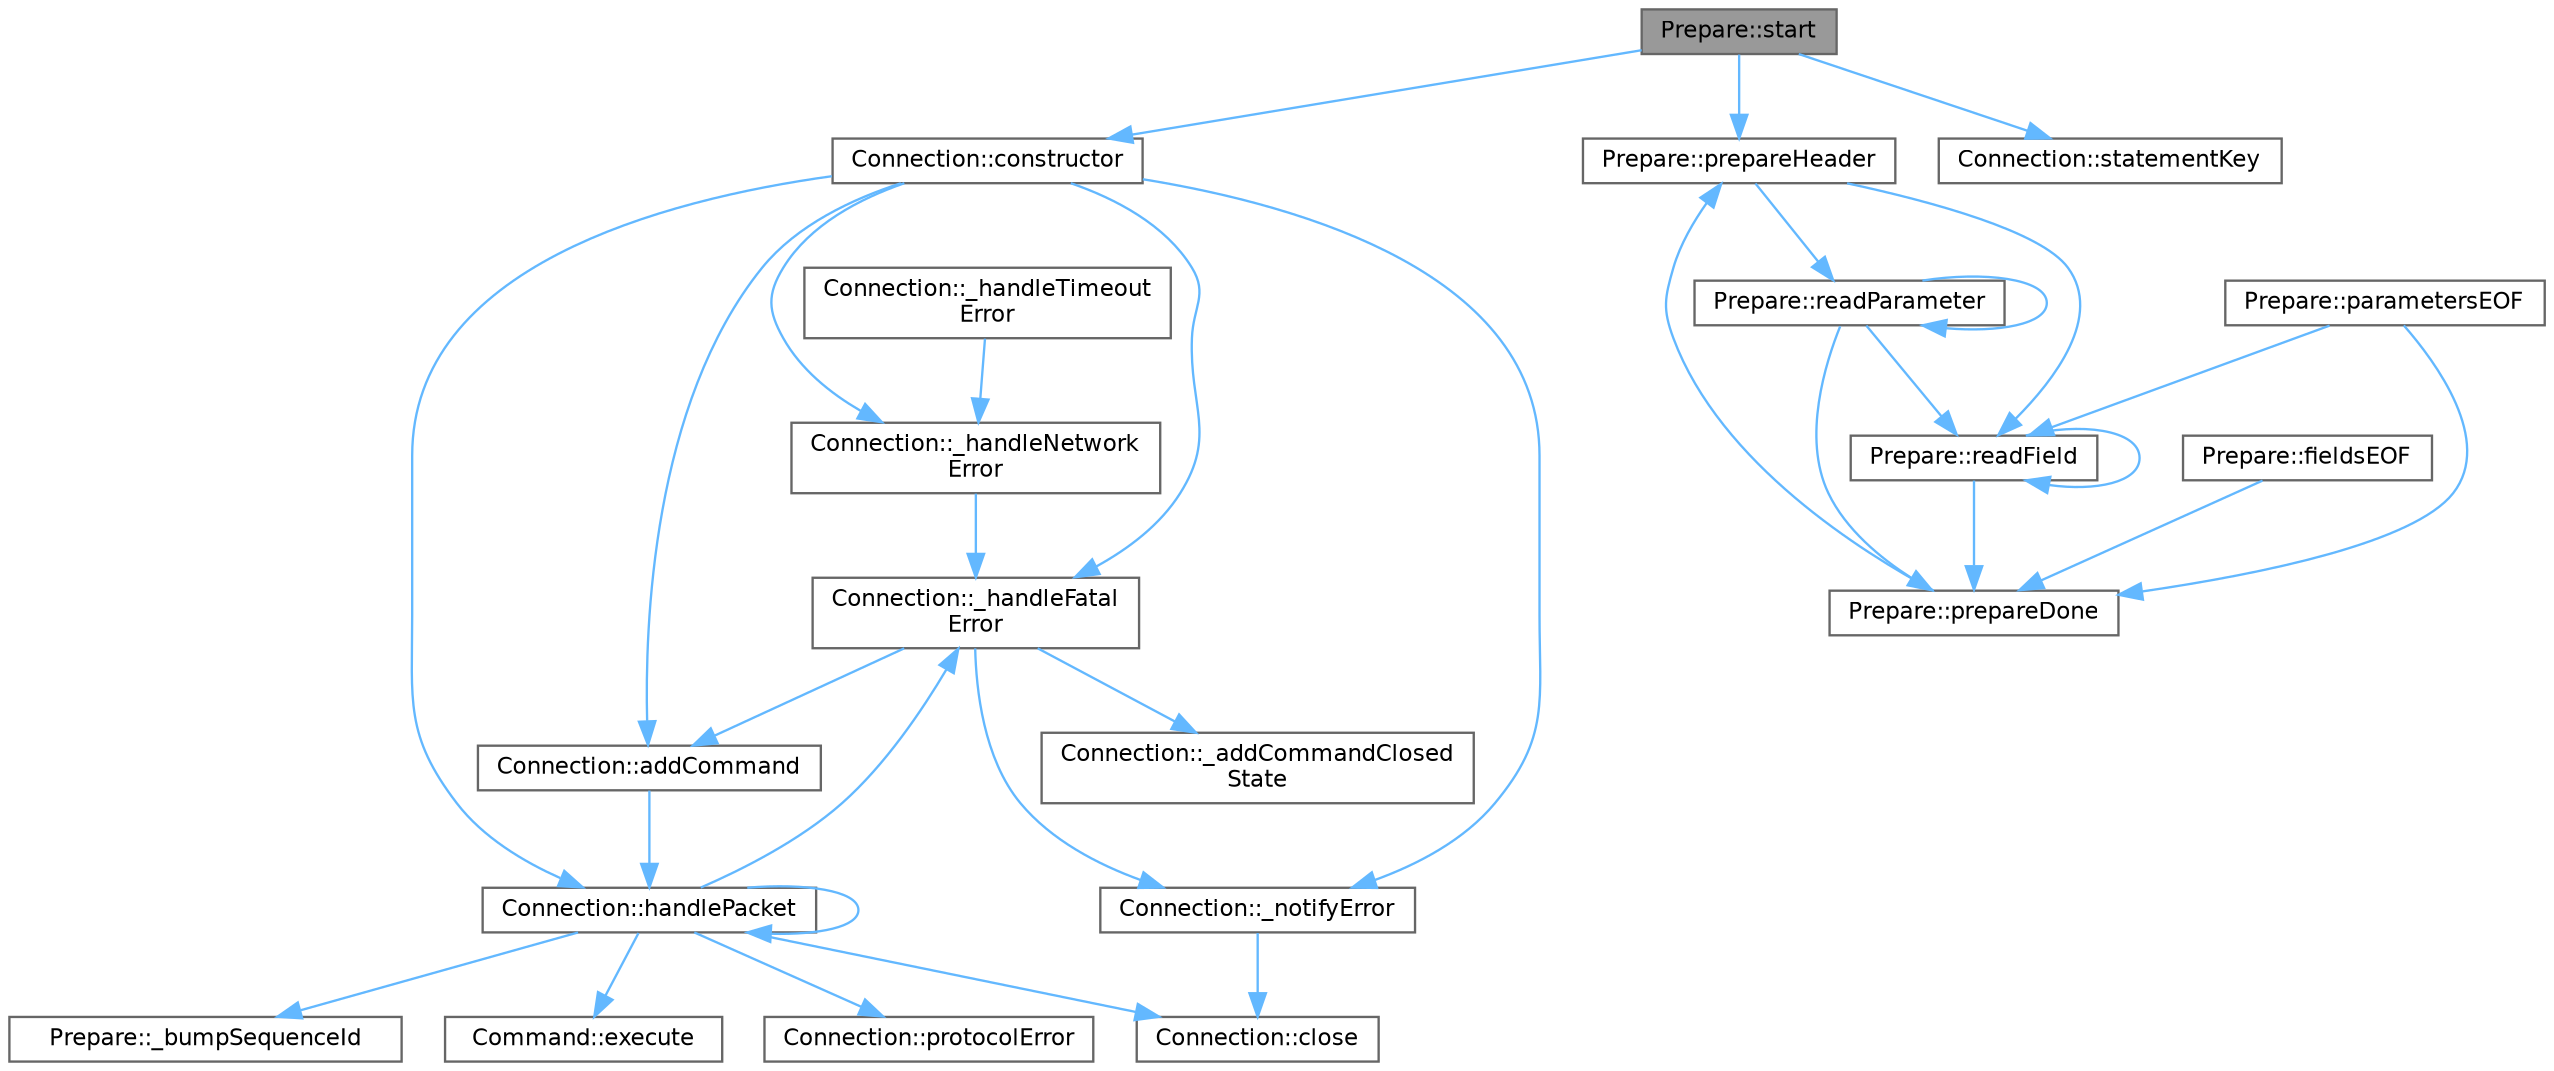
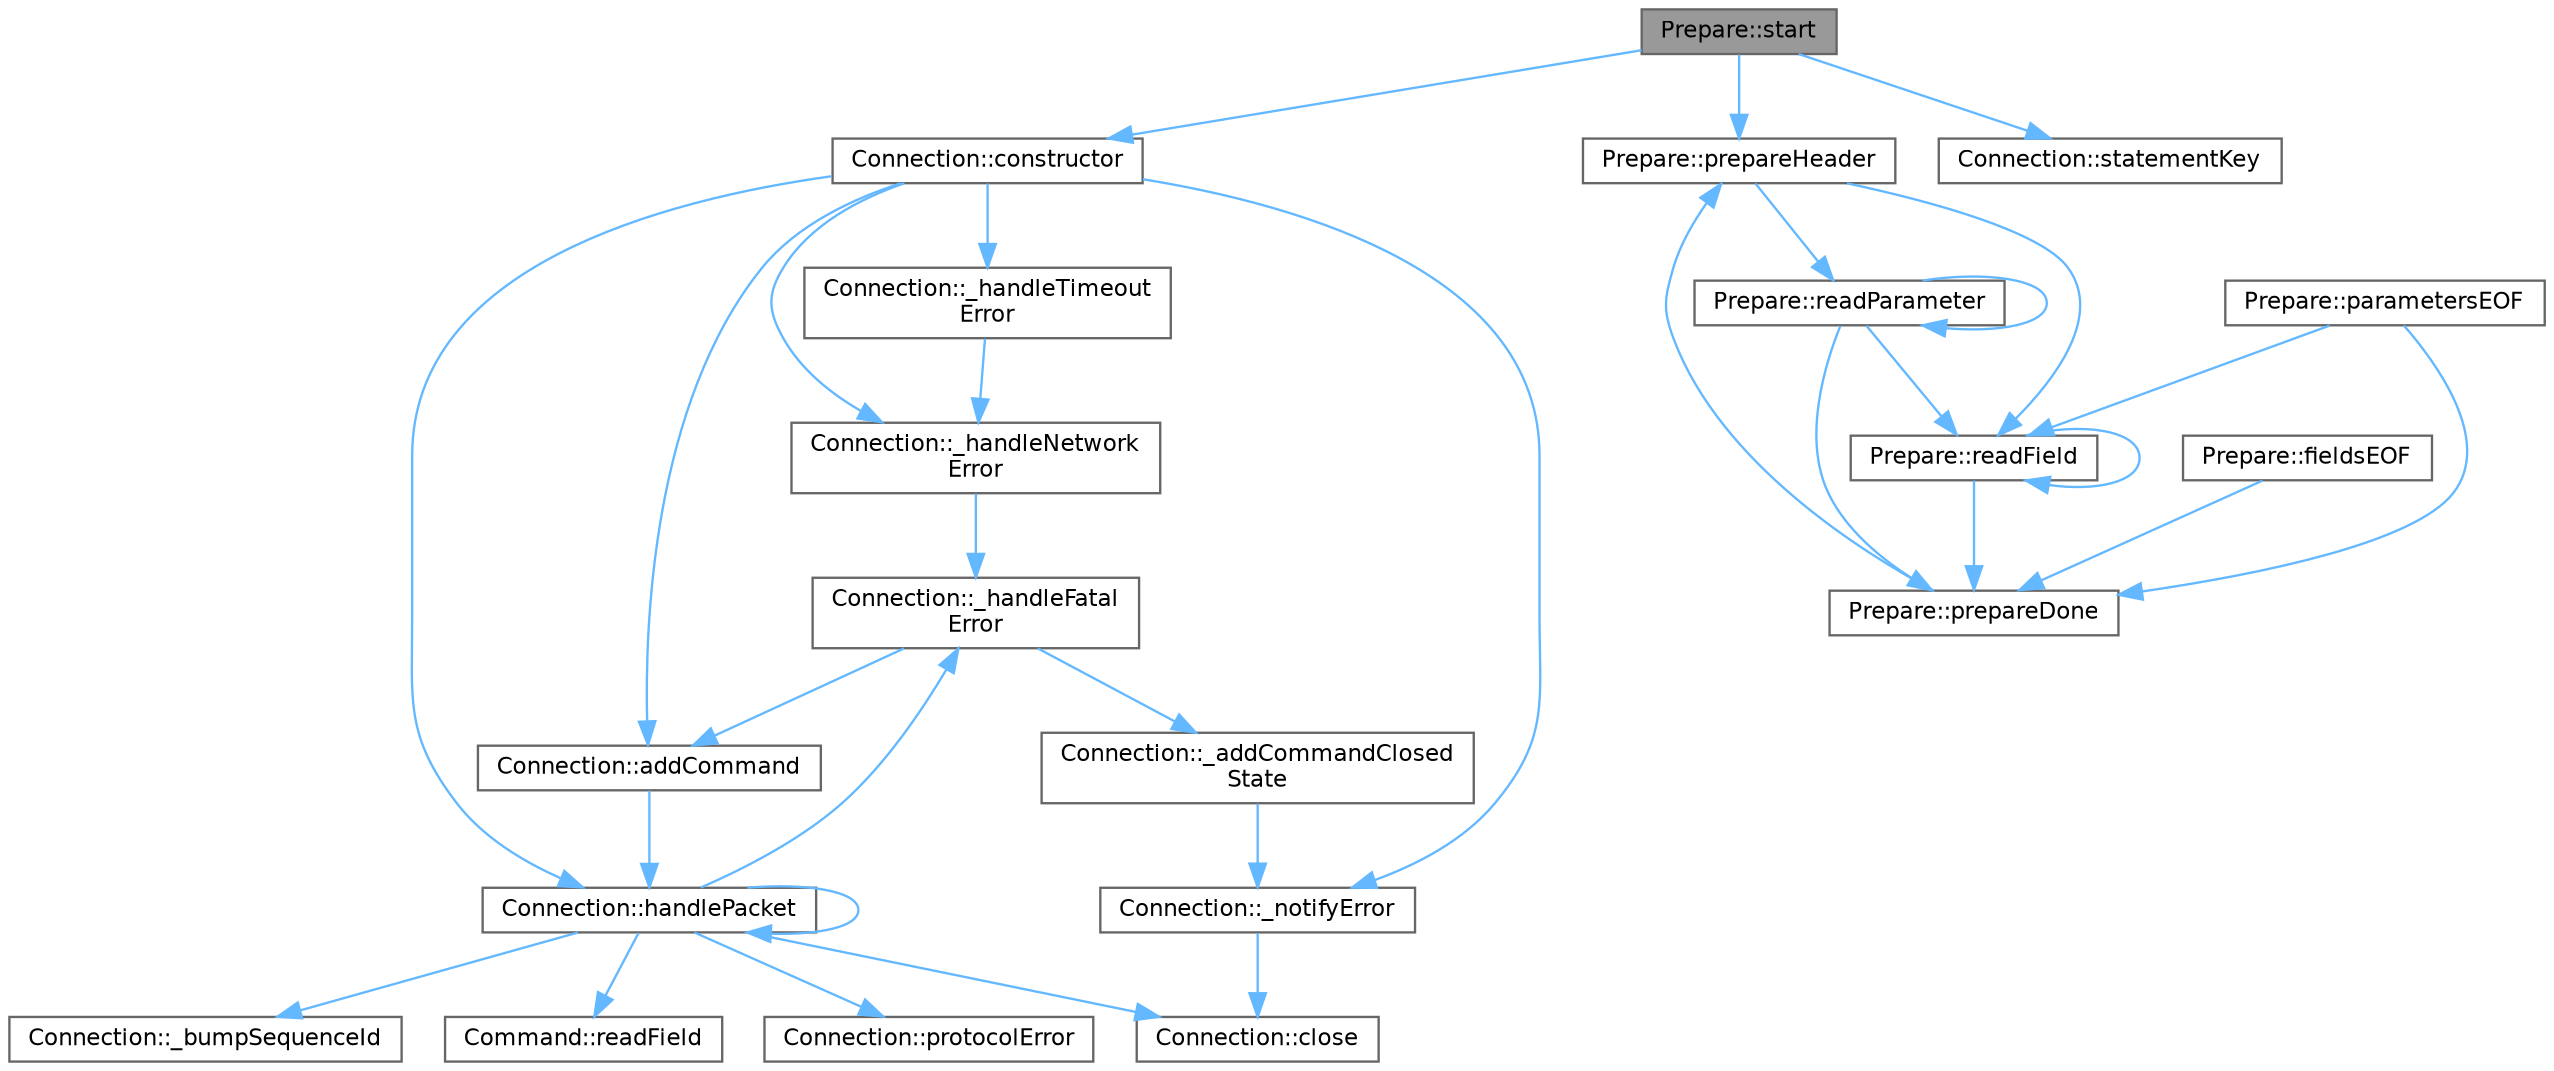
  digraph {
    rankdir=TB
    node [color=grey40 fillcolor=white fontname=Helvetica fontsize=10 shape=box style=filled]
    edge [color=steelblue1 fontname=Helvetica fontsize=10 labelfontname=Helvetica labelfontsize=10 style=solid]
    n1 [color=gray40 fillcolor=grey60 fontcolor=black height=0.2 label="Prepare::start" width=0.4]
    n2 [height=0.2 label="Connection::constructor" width=0.4]
    n3 [height=0.2 label="Prepare::prepareHeader" width=0.4]
    n4 [height=0.2 label="Connection::statementKey" width=0.4]
    n5 [height=0.2 label="Connection::_handleNetwork\lError" width=0.4]
    n6 [height=0.2 label="Connection::_notifyError" width=0.4]
    n7 [height=0.2 label="Connection::addCommand" width=0.4]
    n8 [height=0.2 label="Connection::handlePacket" width=0.4]
    n9 [height=0.2 label="Connection::_handleTimeout\lError" width=0.4]
    n10 [height=0.2 label="Prepare::readField" width=0.4]
    n11 [height=0.2 label="Prepare::readParameter" width=0.4]
    n12 [height=0.2 label="Connection::_handleFatal\lError" width=0.4]
    n13 [height=0.2 label="Connection::close" width=0.4]
-   n14 [height=0.2 label="Prepare::_bumpSequenceId" width=0.4]
-   n15 [height=0.2 label="Command::execute" width=0.4]
+   n14 [height=0.2 label="Connection::_bumpSequenceId" width=0.4]
+   n15 [height=0.2 label="Command::readField" width=0.4]
    n16 [height=0.2 label="Connection::protocolError" width=0.4]
    n17 [height=0.2 label="Connection::_addCommandClosed\lState" width=0.4]
    n18 [height=0.2 label="Prepare::prepareDone" width=0.4]
    n19 [height=0.2 label="Prepare::fieldsEOF" width=0.4]
    n20 [height=0.2 label="Prepare::parametersEOF" width=0.4]
    n1 -> n2
    n1 -> n3
    n1 -> n4
    n2 -> n5
    n2 -> n6
    n2 -> n7
    n2 -> n8
-   n2 -> n12
+   n2 -> n9
    n3 -> n10
    n3 -> n11
    n5 -> n12
    n6 -> n13
    n7 -> n8
    n8 -> n8
    n8 -> n12
    n8 -> n13
    n8 -> n14
    n8 -> n15
    n8 -> n16
    n9 -> n5
    n10 -> n10
    n10 -> n18
    n11 -> n10
    n11 -> n11
    n11 -> n18
-   n12 -> n6
+   n17 -> n6
    n12 -> n7
    n12 -> n17
    n18 -> n3
    n19 -> n18
    n20 -> n10
    n20 -> n18
  }
